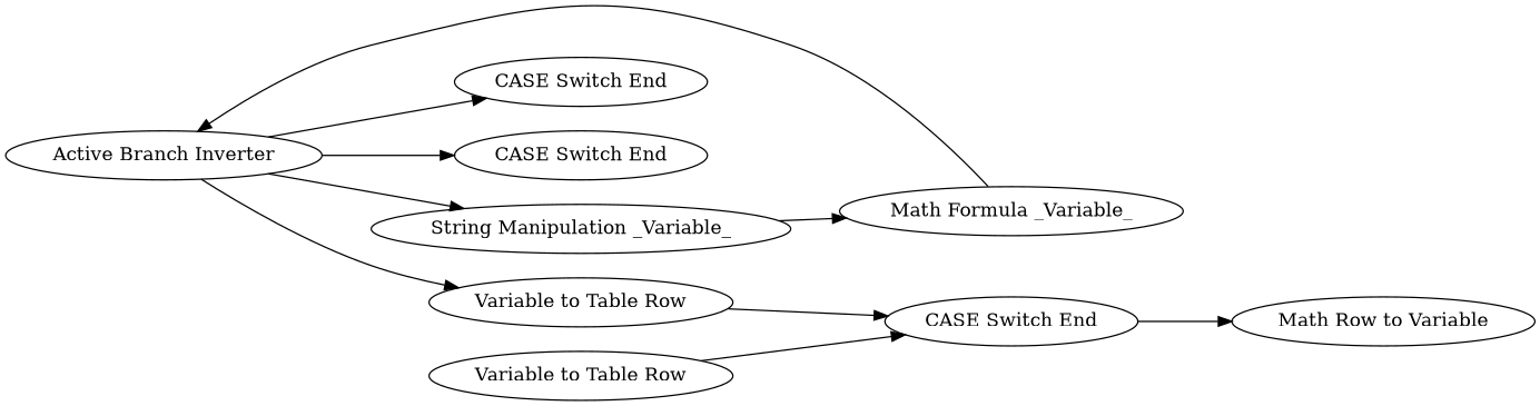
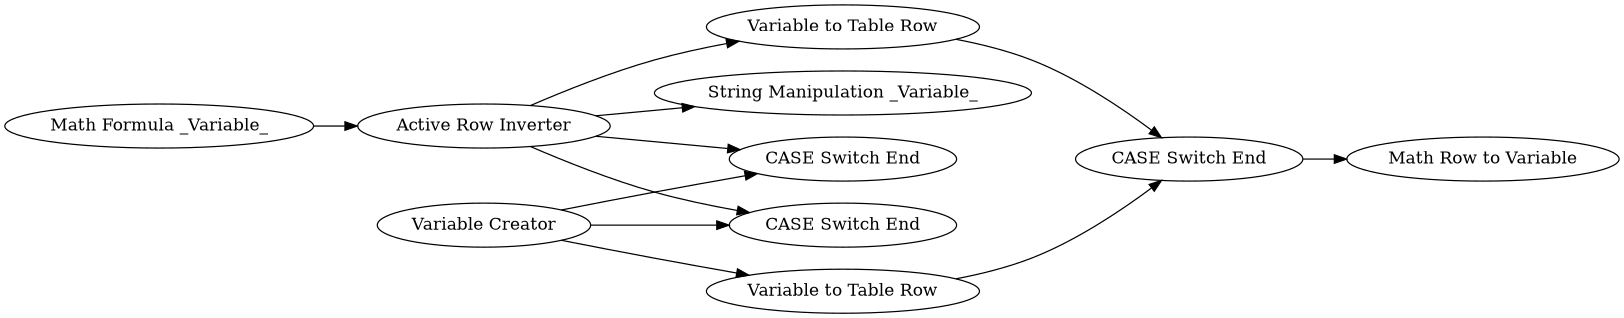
  digraph {
    rankdir=LR
    n1 [label="CASE Switch End"]
+   n2 [label="Variable Creator"]
    n3 [label="CASE Switch End"]
    n4 [label="Variable to Table Row"]
    n5 [label="String Manipulation _Variable_"]
    n6 [label="Math Formula _Variable_"]
    n7 [label="CASE Switch End"]
-   n8 [label="Active Branch Inverter"]
+   n8 [label="Active Row Inverter"]
    n9 [label="Variable to Table Row"]
    n10 [label="Math Row to Variable"]
+   n2 -> n1
+   n2 -> n3
+   n2 -> n4
    n4 -> n7
-   n5 -> n6
    n6 -> n8
    n7 -> n10
    n8 -> n1
    n8 -> n3
    n8 -> n5
    n8 -> n9
    n9 -> n7
  }
